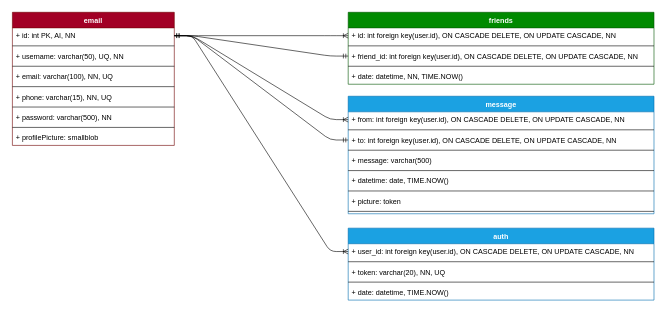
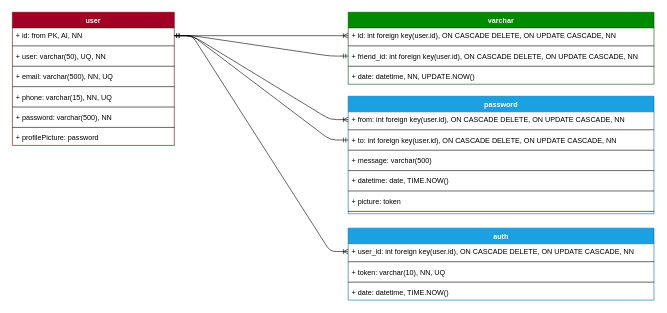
  <mxCell id="0" />
  <mxCell id="1" parent="0" />
- <mxCell id="2" value="email" style="swimlane;fontStyle=1;align=center;verticalAlign=top;childLayout=stackLayout;horizontal=1;startSize=26;horizontalStack=0;resizeParent=1;resizeParentMax=0;resizeLast=0;collapsible=1;marginBottom=0;fillColor=#a20025;strokeColor=#6F0000;fontColor=#ffffff;" vertex="1" parent="1"><mxGeometry x="20" y="20" width="270" height="222" as="geometry" /></mxCell>
- <mxCell id="3" value="+ id: int PK, AI, NN" style="text;strokeColor=none;fillColor=none;align=left;verticalAlign=top;spacingLeft=4;spacingRight=4;overflow=hidden;rotatable=0;points=[[0,0.5],[1,0.5]];portConstraint=eastwest;" vertex="1" parent="2"><mxGeometry y="26" width="270" height="26" as="geometry" /></mxCell>
+ <mxCell id="2" value="user" style="swimlane;fontStyle=1;align=center;verticalAlign=top;childLayout=stackLayout;horizontal=1;startSize=26;horizontalStack=0;resizeParent=1;resizeParentMax=0;resizeLast=0;collapsible=1;marginBottom=0;fillColor=#a20025;strokeColor=#6F0000;fontColor=#ffffff;" vertex="1" parent="1"><mxGeometry x="20" y="20" width="270" height="222" as="geometry" /></mxCell>
+ <mxCell id="3" value="+ id: from PK, AI, NN" style="text;strokeColor=none;fillColor=none;align=left;verticalAlign=top;spacingLeft=4;spacingRight=4;overflow=hidden;rotatable=0;points=[[0,0.5],[1,0.5]];portConstraint=eastwest;" vertex="1" parent="2"><mxGeometry y="26" width="270" height="26" as="geometry" /></mxCell>
  <mxCell id="4" value="" style="line;strokeWidth=1;fillColor=none;align=left;verticalAlign=middle;spacingTop=-1;spacingLeft=3;spacingRight=3;rotatable=0;labelPosition=right;points=[];portConstraint=eastwest;" vertex="1" parent="2"><mxGeometry y="52" width="270" height="8" as="geometry" /></mxCell>
- <mxCell id="5" value="+ username: varchar(50), UQ, NN" style="text;strokeColor=none;fillColor=none;align=left;verticalAlign=top;spacingLeft=4;spacingRight=4;overflow=hidden;rotatable=0;points=[[0,0.5],[1,0.5]];portConstraint=eastwest;" vertex="1" parent="2"><mxGeometry y="60" width="270" height="26" as="geometry" /></mxCell>
+ <mxCell id="5" value="+ user: varchar(50), UQ, NN" style="text;strokeColor=none;fillColor=none;align=left;verticalAlign=top;spacingLeft=4;spacingRight=4;overflow=hidden;rotatable=0;points=[[0,0.5],[1,0.5]];portConstraint=eastwest;" vertex="1" parent="2"><mxGeometry y="60" width="270" height="26" as="geometry" /></mxCell>
  <mxCell id="6" value="" style="line;strokeWidth=1;fillColor=none;align=left;verticalAlign=middle;spacingTop=-1;spacingLeft=3;spacingRight=3;rotatable=0;labelPosition=right;points=[];portConstraint=eastwest;" vertex="1" parent="2"><mxGeometry y="86" width="270" height="8" as="geometry" /></mxCell>
- <mxCell id="7" value="+ email: varchar(100), NN, UQ" style="text;strokeColor=none;fillColor=none;align=left;verticalAlign=top;spacingLeft=4;spacingRight=4;overflow=hidden;rotatable=0;points=[[0,0.5],[1,0.5]];portConstraint=eastwest;" vertex="1" parent="2"><mxGeometry y="94" width="270" height="26" as="geometry" /></mxCell>
+ <mxCell id="7" value="+ email: varchar(500), NN, UQ" style="text;strokeColor=none;fillColor=none;align=left;verticalAlign=top;spacingLeft=4;spacingRight=4;overflow=hidden;rotatable=0;points=[[0,0.5],[1,0.5]];portConstraint=eastwest;" vertex="1" parent="2"><mxGeometry y="94" width="270" height="26" as="geometry" /></mxCell>
  <mxCell id="8" value="" style="line;strokeWidth=1;fillColor=none;align=left;verticalAlign=middle;spacingTop=-1;spacingLeft=3;spacingRight=3;rotatable=0;labelPosition=right;points=[];portConstraint=eastwest;" vertex="1" parent="2"><mxGeometry y="120" width="270" height="8" as="geometry" /></mxCell>
  <mxCell id="9" value="+ phone: varchar(15), NN, UQ" style="text;strokeColor=none;fillColor=none;align=left;verticalAlign=top;spacingLeft=4;spacingRight=4;overflow=hidden;rotatable=0;points=[[0,0.5],[1,0.5]];portConstraint=eastwest;" vertex="1" parent="2"><mxGeometry y="128" width="270" height="26" as="geometry" /></mxCell>
  <mxCell id="10" value="" style="line;strokeWidth=1;fillColor=none;align=left;verticalAlign=middle;spacingTop=-1;spacingLeft=3;spacingRight=3;rotatable=0;labelPosition=right;points=[];portConstraint=eastwest;" vertex="1" parent="2"><mxGeometry y="154" width="270" height="8" as="geometry" /></mxCell>
  <mxCell id="11" value="+ password: varchar(500), NN" style="text;strokeColor=none;fillColor=none;align=left;verticalAlign=top;spacingLeft=4;spacingRight=4;overflow=hidden;rotatable=0;points=[[0,0.5],[1,0.5]];portConstraint=eastwest;" vertex="1" parent="2"><mxGeometry y="162" width="270" height="26" as="geometry" /></mxCell>
  <mxCell id="12" value="" style="line;strokeWidth=1;fillColor=none;align=left;verticalAlign=middle;spacingTop=-1;spacingLeft=3;spacingRight=3;rotatable=0;labelPosition=right;points=[];portConstraint=eastwest;" vertex="1" parent="2"><mxGeometry y="188" width="270" height="8" as="geometry" /></mxCell>
- <mxCell id="13" value="+ profilePicture: smallblob" style="text;strokeColor=none;fillColor=none;align=left;verticalAlign=top;spacingLeft=4;spacingRight=4;overflow=hidden;rotatable=0;points=[[0,0.5],[1,0.5]];portConstraint=eastwest;" vertex="1" parent="2"><mxGeometry y="196" width="270" height="26" as="geometry" /></mxCell>
- <mxCell id="14" value="friends" style="swimlane;fontStyle=1;align=center;verticalAlign=top;childLayout=stackLayout;horizontal=1;startSize=26;horizontalStack=0;resizeParent=1;resizeParentMax=0;resizeLast=0;collapsible=1;marginBottom=0;fillColor=#008a00;strokeColor=#005700;fontColor=#ffffff;" vertex="1" parent="1"><mxGeometry x="580" y="20" width="510" height="120" as="geometry" /></mxCell>
+ <mxCell id="13" value="+ profilePicture: password" style="text;strokeColor=none;fillColor=none;align=left;verticalAlign=top;spacingLeft=4;spacingRight=4;overflow=hidden;rotatable=0;points=[[0,0.5],[1,0.5]];portConstraint=eastwest;" vertex="1" parent="2"><mxGeometry y="196" width="270" height="26" as="geometry" /></mxCell>
+ <mxCell id="14" value="varchar" style="swimlane;fontStyle=1;align=center;verticalAlign=top;childLayout=stackLayout;horizontal=1;startSize=26;horizontalStack=0;resizeParent=1;resizeParentMax=0;resizeLast=0;collapsible=1;marginBottom=0;fillColor=#008a00;strokeColor=#005700;fontColor=#ffffff;" vertex="1" parent="1"><mxGeometry x="580" y="20" width="510" height="120" as="geometry" /></mxCell>
  <mxCell id="15" value="+ id: int foreign key(user.id), ON CASCADE DELETE, ON UPDATE CASCADE, NN" style="text;strokeColor=none;fillColor=none;align=left;verticalAlign=top;spacingLeft=4;spacingRight=4;overflow=hidden;rotatable=0;points=[[0,0.5],[1,0.5]];portConstraint=eastwest;" vertex="1" parent="14"><mxGeometry y="26" width="510" height="26" as="geometry" /></mxCell>
  <mxCell id="16" value="" style="line;strokeWidth=1;fillColor=none;align=left;verticalAlign=middle;spacingTop=-1;spacingLeft=3;spacingRight=3;rotatable=0;labelPosition=right;points=[];portConstraint=eastwest;" vertex="1" parent="14"><mxGeometry y="52" width="510" height="8" as="geometry" /></mxCell>
  <mxCell id="17" value="+ friend_id: int foreign key(user.id), ON CASCADE DELETE, ON UPDATE CASCADE, NN" style="text;strokeColor=none;fillColor=none;align=left;verticalAlign=top;spacingLeft=4;spacingRight=4;overflow=hidden;rotatable=0;points=[[0,0.5],[1,0.5]];portConstraint=eastwest;" vertex="1" parent="14"><mxGeometry y="60" width="510" height="26" as="geometry" /></mxCell>
  <mxCell id="18" value="" style="line;strokeWidth=1;fillColor=none;align=left;verticalAlign=middle;spacingTop=-1;spacingLeft=3;spacingRight=3;rotatable=0;labelPosition=right;points=[];portConstraint=eastwest;" vertex="1" parent="14"><mxGeometry y="86" width="510" height="8" as="geometry" /></mxCell>
- <mxCell id="19" value="+ date: datetime, NN, TIME.NOW()" style="text;strokeColor=none;fillColor=none;align=left;verticalAlign=top;spacingLeft=4;spacingRight=4;overflow=hidden;rotatable=0;points=[[0,0.5],[1,0.5]];portConstraint=eastwest;" vertex="1" parent="14"><mxGeometry y="94" width="510" height="26" as="geometry" /></mxCell>
- <mxCell id="20" value="message" style="swimlane;fontStyle=1;align=center;verticalAlign=top;childLayout=stackLayout;horizontal=1;startSize=26;horizontalStack=0;resizeParent=1;resizeParentMax=0;resizeLast=0;collapsible=1;marginBottom=0;fillColor=#1ba1e2;strokeColor=#006EAF;fontColor=#ffffff;" vertex="1" parent="1"><mxGeometry x="580" y="160" width="510" height="196" as="geometry" /></mxCell>
+ <mxCell id="19" value="+ date: datetime, NN, UPDATE.NOW()" style="text;strokeColor=none;fillColor=none;align=left;verticalAlign=top;spacingLeft=4;spacingRight=4;overflow=hidden;rotatable=0;points=[[0,0.5],[1,0.5]];portConstraint=eastwest;" vertex="1" parent="14"><mxGeometry y="94" width="510" height="26" as="geometry" /></mxCell>
+ <mxCell id="20" value="password" style="swimlane;fontStyle=1;align=center;verticalAlign=top;childLayout=stackLayout;horizontal=1;startSize=26;horizontalStack=0;resizeParent=1;resizeParentMax=0;resizeLast=0;collapsible=1;marginBottom=0;fillColor=#1ba1e2;strokeColor=#006EAF;fontColor=#ffffff;" vertex="1" parent="1"><mxGeometry x="580" y="160" width="510" height="196" as="geometry" /></mxCell>
  <mxCell id="21" value="+ from: int foreign key(user.id), ON CASCADE DELETE, ON UPDATE CASCADE, NN" style="text;strokeColor=none;fillColor=none;align=left;verticalAlign=top;spacingLeft=4;spacingRight=4;overflow=hidden;rotatable=0;points=[[0,0.5],[1,0.5]];portConstraint=eastwest;" vertex="1" parent="20"><mxGeometry y="26" width="510" height="26" as="geometry" /></mxCell>
  <mxCell id="22" value="" style="line;strokeWidth=1;fillColor=none;align=left;verticalAlign=middle;spacingTop=-1;spacingLeft=3;spacingRight=3;rotatable=0;labelPosition=right;points=[];portConstraint=eastwest;" vertex="1" parent="20"><mxGeometry y="52" width="510" height="8" as="geometry" /></mxCell>
  <mxCell id="23" value="+ to: int foreign key(user.id), ON CASCADE DELETE, ON UPDATE CASCADE, NN" style="text;strokeColor=none;fillColor=none;align=left;verticalAlign=top;spacingLeft=4;spacingRight=4;overflow=hidden;rotatable=0;points=[[0,0.5],[1,0.5]];portConstraint=eastwest;" vertex="1" parent="20"><mxGeometry y="60" width="510" height="26" as="geometry" /></mxCell>
  <mxCell id="24" value="" style="line;strokeWidth=1;fillColor=none;align=left;verticalAlign=middle;spacingTop=-1;spacingLeft=3;spacingRight=3;rotatable=0;labelPosition=right;points=[];portConstraint=eastwest;" vertex="1" parent="20"><mxGeometry y="86" width="510" height="8" as="geometry" /></mxCell>
  <mxCell id="25" value="+ message: varchar(500)" style="text;strokeColor=none;fillColor=none;align=left;verticalAlign=top;spacingLeft=4;spacingRight=4;overflow=hidden;rotatable=0;points=[[0,0.5],[1,0.5]];portConstraint=eastwest;" vertex="1" parent="20"><mxGeometry y="94" width="510" height="26" as="geometry" /></mxCell>
  <mxCell id="26" value="" style="line;strokeWidth=1;fillColor=none;align=left;verticalAlign=middle;spacingTop=-1;spacingLeft=3;spacingRight=3;rotatable=0;labelPosition=right;points=[];portConstraint=eastwest;" vertex="1" parent="20"><mxGeometry y="120" width="510" height="8" as="geometry" /></mxCell>
  <mxCell id="27" value="+ datetime: date, TIME.NOW()" style="text;strokeColor=none;fillColor=none;align=left;verticalAlign=top;spacingLeft=4;spacingRight=4;overflow=hidden;rotatable=0;points=[[0,0.5],[1,0.5]];portConstraint=eastwest;" vertex="1" parent="20"><mxGeometry y="128" width="510" height="26" as="geometry" /></mxCell>
  <mxCell id="28" value="" style="line;strokeWidth=1;fillColor=none;align=left;verticalAlign=middle;spacingTop=-1;spacingLeft=3;spacingRight=3;rotatable=0;labelPosition=right;points=[];portConstraint=eastwest;" vertex="1" parent="20"><mxGeometry y="154" width="510" height="8" as="geometry" /></mxCell>
  <mxCell id="29" value="+ picture: token" style="text;strokeColor=none;fillColor=none;align=left;verticalAlign=top;spacingLeft=4;spacingRight=4;overflow=hidden;rotatable=0;points=[[0,0.5],[1,0.5]];portConstraint=eastwest;" vertex="1" parent="20"><mxGeometry y="162" width="510" height="26" as="geometry" /></mxCell>
  <mxCell id="30" value="" style="line;strokeWidth=1;fillColor=none;align=left;verticalAlign=middle;spacingTop=-1;spacingLeft=3;spacingRight=3;rotatable=0;labelPosition=right;points=[];portConstraint=eastwest;" vertex="1" parent="20"><mxGeometry y="188" width="510" height="8" as="geometry" /></mxCell>
  <mxCell id="31" value="" style="edgeStyle=entityRelationEdgeStyle;fontSize=12;html=1;endArrow=ERoneToMany;exitX=1;exitY=0.5;exitDx=0;exitDy=0;entryX=0;entryY=0.5;entryDx=0;entryDy=0;" edge="1" parent="1" source="3" target="15"><mxGeometry width="100" height="100" relative="1" as="geometry"><mxPoint x="510" y="280" as="sourcePoint" /><mxPoint x="610" y="180" as="targetPoint" /></mxGeometry></mxCell>
  <mxCell id="32" value="" style="edgeStyle=entityRelationEdgeStyle;fontSize=12;html=1;endArrow=ERmandOne;startArrow=ERmandOne;exitX=1;exitY=0.5;exitDx=0;exitDy=0;entryX=0;entryY=0.5;entryDx=0;entryDy=0;" edge="1" parent="1" source="3" target="17"><mxGeometry width="100" height="100" relative="1" as="geometry"><mxPoint x="510" y="280" as="sourcePoint" /><mxPoint x="610" y="180" as="targetPoint" /></mxGeometry></mxCell>
  <mxCell id="33" value="" style="edgeStyle=entityRelationEdgeStyle;fontSize=12;html=1;endArrow=ERoneToMany;exitX=1;exitY=0.5;exitDx=0;exitDy=0;entryX=0;entryY=0.5;entryDx=0;entryDy=0;" edge="1" parent="1" source="3" target="21"><mxGeometry width="100" height="100" relative="1" as="geometry"><mxPoint x="510" y="280" as="sourcePoint" /><mxPoint x="410" y="210" as="targetPoint" /></mxGeometry></mxCell>
  <mxCell id="34" value="" style="edgeStyle=entityRelationEdgeStyle;fontSize=12;html=1;endArrow=ERmandOne;startArrow=ERmandOne;entryX=0;entryY=0.5;entryDx=0;entryDy=0;exitX=1;exitY=0.5;exitDx=0;exitDy=0;" edge="1" parent="1" source="3" target="23"><mxGeometry width="100" height="100" relative="1" as="geometry"><mxPoint x="510" y="280" as="sourcePoint" /><mxPoint x="610" y="180" as="targetPoint" /></mxGeometry></mxCell>
  <mxCell id="35" value="auth" style="swimlane;fontStyle=1;align=center;verticalAlign=top;childLayout=stackLayout;horizontal=1;startSize=26;horizontalStack=0;resizeParent=1;resizeParentMax=0;resizeLast=0;collapsible=1;marginBottom=0;fillColor=#1ba1e2;strokeColor=#006EAF;fontColor=#ffffff;" vertex="1" parent="1"><mxGeometry x="580" y="380" width="510" height="120" as="geometry" /></mxCell>
  <mxCell id="36" value="+ user_id: int foreign key(user.id), ON CASCADE DELETE, ON UPDATE CASCADE, NN" style="text;strokeColor=none;fillColor=none;align=left;verticalAlign=top;spacingLeft=4;spacingRight=4;overflow=hidden;rotatable=0;points=[[0,0.5],[1,0.5]];portConstraint=eastwest;" vertex="1" parent="35"><mxGeometry y="26" width="510" height="26" as="geometry" /></mxCell>
  <mxCell id="37" value="" style="line;strokeWidth=1;fillColor=none;align=left;verticalAlign=middle;spacingTop=-1;spacingLeft=3;spacingRight=3;rotatable=0;labelPosition=right;points=[];portConstraint=eastwest;" vertex="1" parent="35"><mxGeometry y="52" width="510" height="8" as="geometry" /></mxCell>
- <mxCell id="38" value="+ token: varchar(20), NN, UQ" style="text;strokeColor=none;fillColor=none;align=left;verticalAlign=top;spacingLeft=4;spacingRight=4;overflow=hidden;rotatable=0;points=[[0,0.5],[1,0.5]];portConstraint=eastwest;" vertex="1" parent="35"><mxGeometry y="60" width="510" height="26" as="geometry" /></mxCell>
+ <mxCell id="38" value="+ token: varchar(10), NN, UQ" style="text;strokeColor=none;fillColor=none;align=left;verticalAlign=top;spacingLeft=4;spacingRight=4;overflow=hidden;rotatable=0;points=[[0,0.5],[1,0.5]];portConstraint=eastwest;" vertex="1" parent="35"><mxGeometry y="60" width="510" height="26" as="geometry" /></mxCell>
  <mxCell id="39" value="" style="line;strokeWidth=1;fillColor=none;align=left;verticalAlign=middle;spacingTop=-1;spacingLeft=3;spacingRight=3;rotatable=0;labelPosition=right;points=[];portConstraint=eastwest;" vertex="1" parent="35"><mxGeometry y="86" width="510" height="8" as="geometry" /></mxCell>
  <mxCell id="40" value="+ date: datetime, TIME.NOW()" style="text;strokeColor=none;fillColor=none;align=left;verticalAlign=top;spacingLeft=4;spacingRight=4;overflow=hidden;rotatable=0;points=[[0,0.5],[1,0.5]];portConstraint=eastwest;" vertex="1" parent="35"><mxGeometry y="94" width="510" height="26" as="geometry" /></mxCell>
  <mxCell id="41" value="" style="edgeStyle=entityRelationEdgeStyle;fontSize=12;html=1;endArrow=ERoneToMany;exitX=1;exitY=0.5;exitDx=0;exitDy=0;" edge="1" parent="1" source="3" target="36"><mxGeometry width="100" height="100" relative="1" as="geometry"><mxPoint x="510" y="280" as="sourcePoint" /><mxPoint x="610" y="180" as="targetPoint" /></mxGeometry></mxCell>
